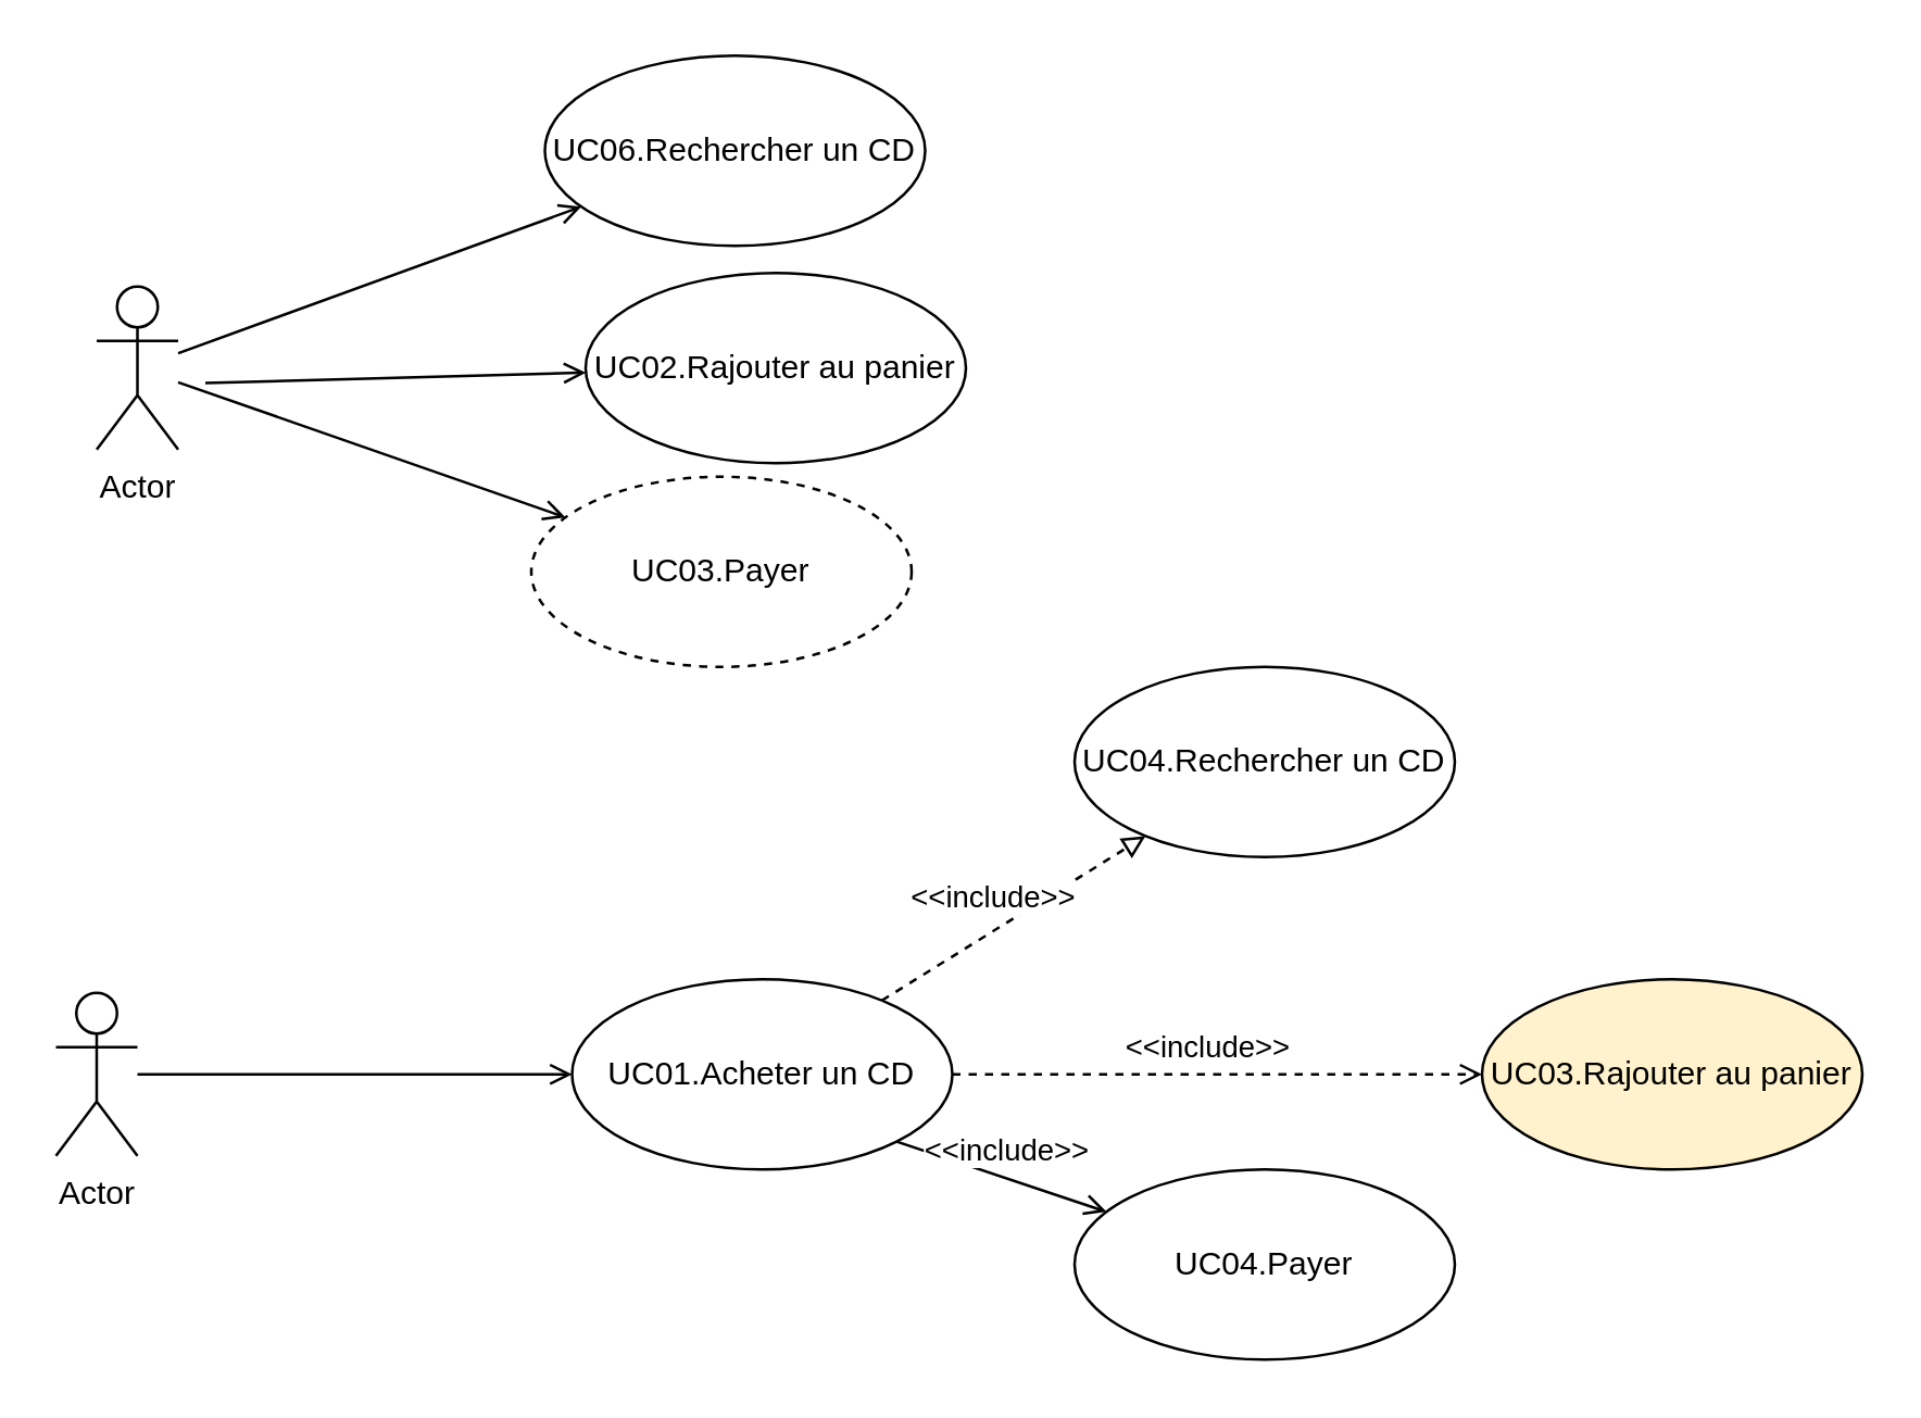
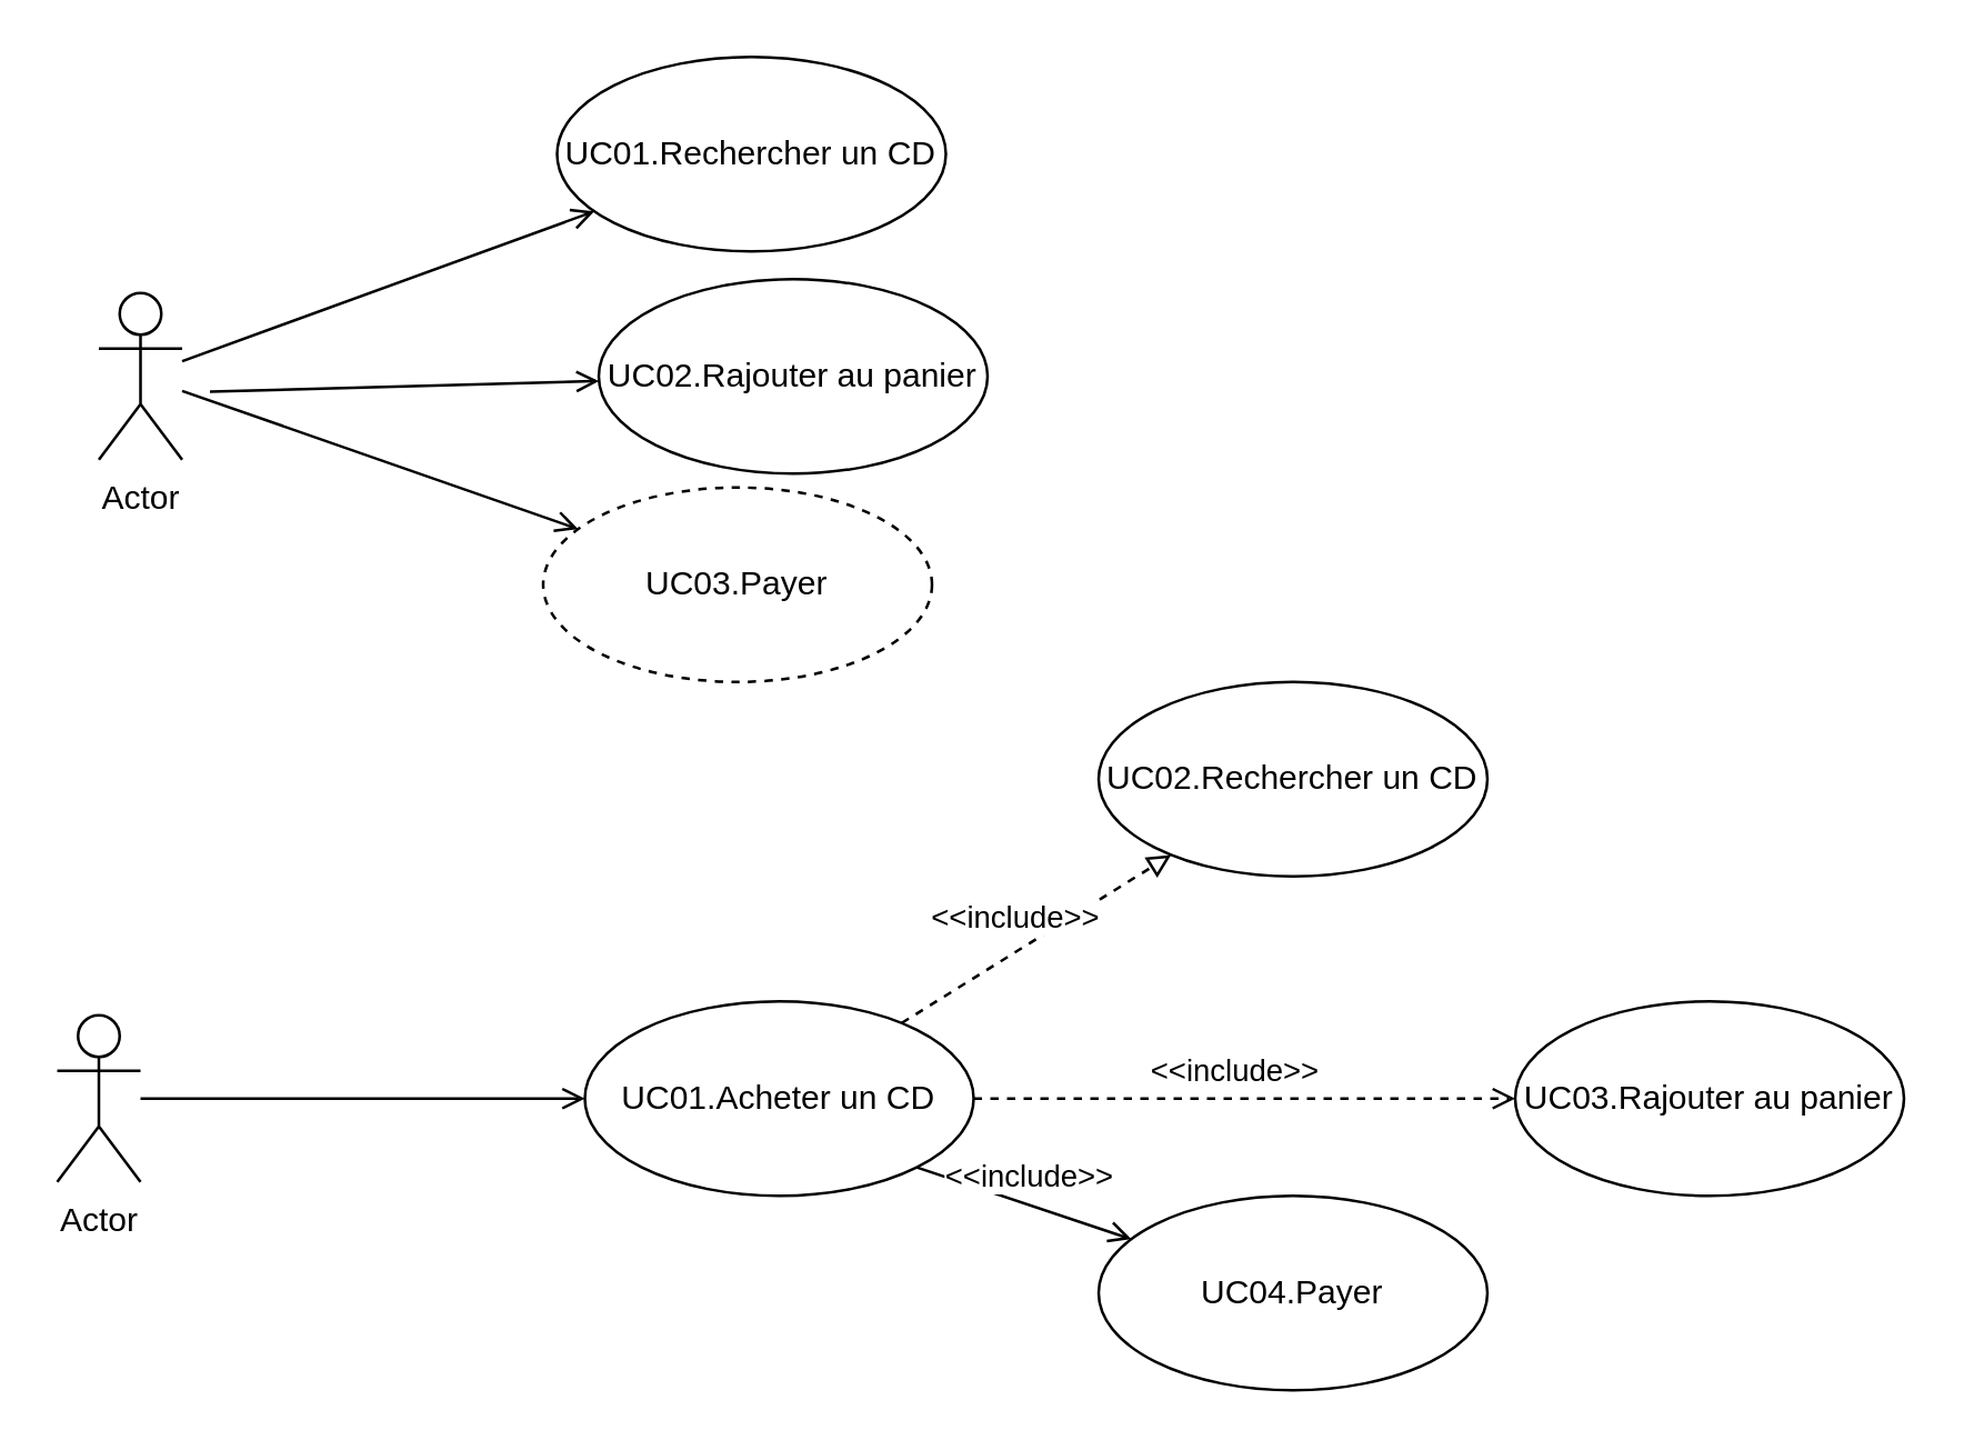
  <mxCell id="0" />
  <mxCell id="1" parent="0" />
  <mxCell id="2" style="rounded=0;orthogonalLoop=1;jettySize=auto;html=1;startArrow=none;startFill=0;endArrow=open;endFill=0;" edge="1" parent="1" source="3" target="4"><mxGeometry relative="1" as="geometry" /></mxCell>
  <mxCell id="3" value="Actor" style="shape=umlActor;verticalLabelPosition=bottom;verticalAlign=top;html=1;" vertex="1" parent="1"><mxGeometry x="20" y="365" width="30" height="60" as="geometry" /></mxCell>
  <mxCell id="4" value="UC01.Acheter un CD" style="ellipse;whiteSpace=wrap;html=1;" vertex="1" parent="1"><mxGeometry x="210" y="360" width="140" height="70" as="geometry" /></mxCell>
- <mxCell id="5" value="UC03.Rajouter au panier" style="ellipse;whiteSpace=wrap;html=1;fillColor=#fff2cc;" vertex="1" parent="1"><mxGeometry x="545" y="360" width="140" height="70" as="geometry" /></mxCell>
+ <mxCell id="5" value="UC03.Rajouter au panier" style="ellipse;whiteSpace=wrap;html=1;" vertex="1" parent="1"><mxGeometry x="545" y="360" width="140" height="70" as="geometry" /></mxCell>
  <mxCell id="6" value="&amp;lt;&amp;lt;include&amp;gt;&amp;gt;" style="endArrow=open;html=1;endFill=0;dashed=1;" edge="1" parent="1" source="4" target="5"><mxGeometry x="-0.032" y="10" width="50" height="50" relative="1" as="geometry"><mxPoint x="220" y="480" as="sourcePoint" /><mxPoint x="530" y="480" as="targetPoint" /><mxPoint as="offset" /></mxGeometry></mxCell>
- <mxCell id="7" value="UC04.Rechercher un CD" style="ellipse;whiteSpace=wrap;html=1;" vertex="1" parent="1"><mxGeometry x="395" y="245" width="140" height="70" as="geometry" /></mxCell>
+ <mxCell id="7" value="UC02.Rechercher un CD" style="ellipse;whiteSpace=wrap;html=1;" vertex="1" parent="1"><mxGeometry x="395" y="245" width="140" height="70" as="geometry" /></mxCell>
  <mxCell id="8" value="&amp;lt;&amp;lt;include&amp;gt;&amp;gt;" style="endArrow=block;html=1;endFill=0;dashed=1;" edge="1" parent="1" source="4" target="7"><mxGeometry x="-0.032" y="10" width="50" height="50" relative="1" as="geometry"><mxPoint x="323.428" y="367.55" as="sourcePoint" /><mxPoint x="440" y="320" as="targetPoint" /><mxPoint as="offset" /><Array as="points" /></mxGeometry></mxCell>
  <mxCell id="9" value="UC04.Payer" style="ellipse;whiteSpace=wrap;html=1;" vertex="1" parent="1"><mxGeometry x="395" y="430" width="140" height="70" as="geometry" /></mxCell>
  <mxCell id="10" value="&amp;lt;&amp;lt;include&amp;gt;&amp;gt;" style="endArrow=open;html=1;endFill=0;dashed=0;exitX=1;exitY=1;exitDx=0;exitDy=0;" edge="1" parent="1" source="4" target="9"><mxGeometry x="-0.032" y="10" width="50" height="50" relative="1" as="geometry"><mxPoint x="620" y="330" as="sourcePoint" /><mxPoint x="466.752" y="292.521" as="targetPoint" /><mxPoint as="offset" /><Array as="points" /></mxGeometry></mxCell>
  <mxCell id="11" style="rounded=0;orthogonalLoop=1;jettySize=auto;html=1;startArrow=none;startFill=0;endArrow=open;endFill=0;" edge="1" parent="1" source="12" target="14"><mxGeometry relative="1" as="geometry"><mxPoint x="225" y="135" as="targetPoint" /></mxGeometry></mxCell>
  <mxCell id="12" value="Actor" style="shape=umlActor;verticalLabelPosition=bottom;verticalAlign=top;html=1;" vertex="1" parent="1"><mxGeometry x="35" y="105" width="30" height="60" as="geometry" /></mxCell>
  <mxCell id="13" value="UC02.Rajouter au panier" style="ellipse;whiteSpace=wrap;html=1;" vertex="1" parent="1"><mxGeometry x="215" y="100" width="140" height="70" as="geometry" /></mxCell>
- <mxCell id="14" value="UC06.Rechercher un CD" style="ellipse;whiteSpace=wrap;html=1;" vertex="1" parent="1"><mxGeometry x="200" y="20" width="140" height="70" as="geometry" /></mxCell>
+ <mxCell id="14" value="UC01.Rechercher un CD" style="ellipse;whiteSpace=wrap;html=1;" vertex="1" parent="1"><mxGeometry x="200" y="20" width="140" height="70" as="geometry" /></mxCell>
  <mxCell id="15" value="UC03.Payer" style="ellipse;whiteSpace=wrap;html=1;dashed=1;" vertex="1" parent="1"><mxGeometry x="195" y="175" width="140" height="70" as="geometry" /></mxCell>
  <mxCell id="16" style="rounded=0;orthogonalLoop=1;jettySize=auto;html=1;startArrow=none;startFill=0;endArrow=open;endFill=0;" edge="1" parent="1" target="13"><mxGeometry relative="1" as="geometry"><mxPoint x="75" y="140.484" as="sourcePoint" /><mxPoint x="465.032" y="23.055" as="targetPoint" /></mxGeometry></mxCell>
  <mxCell id="17" style="rounded=0;orthogonalLoop=1;jettySize=auto;html=1;startArrow=none;startFill=0;endArrow=open;endFill=0;" edge="1" parent="1" source="12" target="15"><mxGeometry relative="1" as="geometry"><mxPoint x="85" y="150.484" as="sourcePoint" /><mxPoint x="475.032" y="33.055" as="targetPoint" /></mxGeometry></mxCell>
